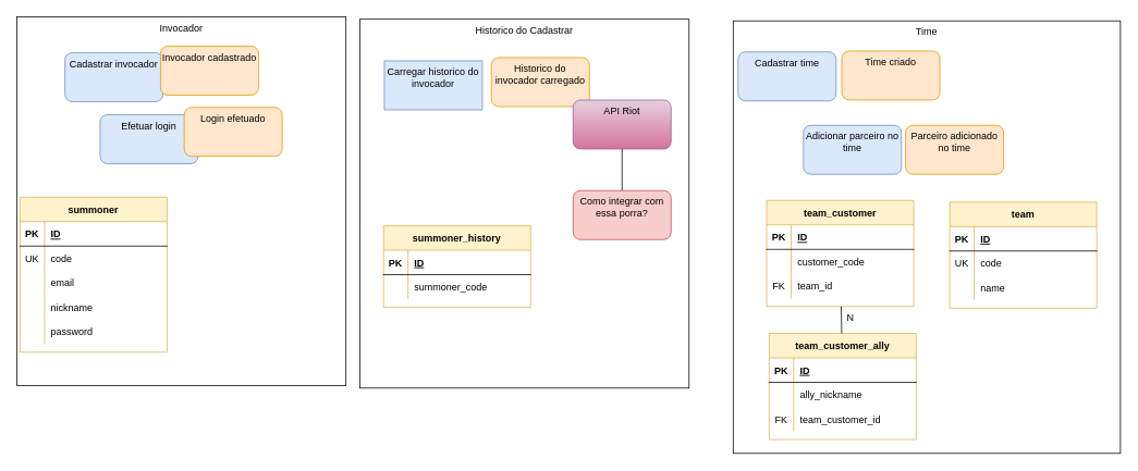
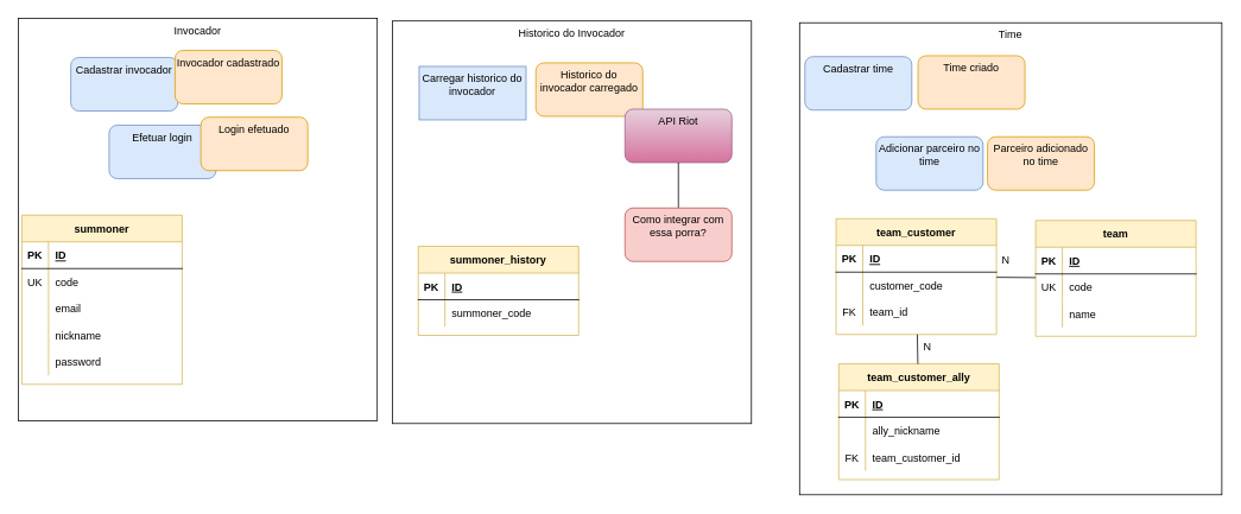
  <mxCell id="0" />
  <mxCell id="1" parent="0" />
  <mxCell id="2" value="Time" style="rounded=0;whiteSpace=wrap;html=1;verticalAlign=top;" vertex="1" parent="1"><mxGeometry x="897" y="25" width="474" height="530" as="geometry" /></mxCell>
  <mxCell id="3" value="Invocador" style="rounded=0;whiteSpace=wrap;html=1;verticalAlign=top;" vertex="1" parent="1"><mxGeometry x="20" y="20" width="403" height="452" as="geometry" /></mxCell>
  <mxCell id="4" value="Cadastrar invocador" style="rounded=1;whiteSpace=wrap;html=1;fillColor=#dae8fc;strokeColor=#6c8ebf;align=center;verticalAlign=top;" vertex="1" parent="1"><mxGeometry x="79" y="64" width="120" height="60" as="geometry" /></mxCell>
  <mxCell id="5" value="summoner" style="shape=table;startSize=30;container=1;collapsible=1;childLayout=tableLayout;fixedRows=1;rowLines=0;fontStyle=1;align=center;resizeLast=1;fillColor=#fff2cc;strokeColor=#d6b656;" vertex="1" parent="1"><mxGeometry x="24" y="241" width="180" height="190" as="geometry" /></mxCell>
  <mxCell id="6" value="" style="shape=tableRow;horizontal=0;startSize=0;swimlaneHead=0;swimlaneBody=0;fillColor=none;collapsible=0;dropTarget=0;points=[[0,0.5],[1,0.5]];portConstraint=eastwest;top=0;left=0;right=0;bottom=1;" vertex="1" parent="5"><mxGeometry y="30" width="180" height="30" as="geometry" /></mxCell>
  <mxCell id="7" value="PK" style="shape=partialRectangle;connectable=0;fillColor=none;top=0;left=0;bottom=0;right=0;fontStyle=1;overflow=hidden;" vertex="1" parent="6"><mxGeometry width="30" height="30" as="geometry"><mxRectangle width="30" height="30" as="alternateBounds" /></mxGeometry></mxCell>
  <mxCell id="8" value="ID" style="shape=partialRectangle;connectable=0;fillColor=none;top=0;left=0;bottom=0;right=0;align=left;spacingLeft=6;fontStyle=5;overflow=hidden;" vertex="1" parent="6"><mxGeometry x="30" width="150" height="30" as="geometry"><mxRectangle width="150" height="30" as="alternateBounds" /></mxGeometry></mxCell>
  <mxCell id="9" value="" style="shape=tableRow;horizontal=0;startSize=0;swimlaneHead=0;swimlaneBody=0;fillColor=none;collapsible=0;dropTarget=0;points=[[0,0.5],[1,0.5]];portConstraint=eastwest;top=0;left=0;right=0;bottom=0;" vertex="1" parent="5"><mxGeometry y="60" width="180" height="30" as="geometry" /></mxCell>
  <mxCell id="10" value="UK" style="shape=partialRectangle;connectable=0;fillColor=none;top=0;left=0;bottom=0;right=0;editable=1;overflow=hidden;" vertex="1" parent="9"><mxGeometry width="30" height="30" as="geometry"><mxRectangle width="30" height="30" as="alternateBounds" /></mxGeometry></mxCell>
  <mxCell id="11" value="code" style="shape=partialRectangle;connectable=0;fillColor=none;top=0;left=0;bottom=0;right=0;align=left;spacingLeft=6;overflow=hidden;" vertex="1" parent="9"><mxGeometry x="30" width="150" height="30" as="geometry"><mxRectangle width="150" height="30" as="alternateBounds" /></mxGeometry></mxCell>
  <mxCell id="12" value="" style="shape=tableRow;horizontal=0;startSize=0;swimlaneHead=0;swimlaneBody=0;fillColor=none;collapsible=0;dropTarget=0;points=[[0,0.5],[1,0.5]];portConstraint=eastwest;top=0;left=0;right=0;bottom=0;" vertex="1" parent="5"><mxGeometry y="90" width="180" height="30" as="geometry" /></mxCell>
  <mxCell id="13" value="" style="shape=partialRectangle;connectable=0;fillColor=none;top=0;left=0;bottom=0;right=0;editable=1;overflow=hidden;" vertex="1" parent="12"><mxGeometry width="30" height="30" as="geometry"><mxRectangle width="30" height="30" as="alternateBounds" /></mxGeometry></mxCell>
  <mxCell id="14" value="email" style="shape=partialRectangle;connectable=0;fillColor=none;top=0;left=0;bottom=0;right=0;align=left;spacingLeft=6;overflow=hidden;" vertex="1" parent="12"><mxGeometry x="30" width="150" height="30" as="geometry"><mxRectangle width="150" height="30" as="alternateBounds" /></mxGeometry></mxCell>
  <mxCell id="15" value="" style="shape=tableRow;horizontal=0;startSize=0;swimlaneHead=0;swimlaneBody=0;fillColor=none;collapsible=0;dropTarget=0;points=[[0,0.5],[1,0.5]];portConstraint=eastwest;top=0;left=0;right=0;bottom=0;" vertex="1" parent="5"><mxGeometry y="120" width="180" height="30" as="geometry" /></mxCell>
  <mxCell id="16" value="" style="shape=partialRectangle;connectable=0;fillColor=none;top=0;left=0;bottom=0;right=0;editable=1;overflow=hidden;" vertex="1" parent="15"><mxGeometry width="30" height="30" as="geometry"><mxRectangle width="30" height="30" as="alternateBounds" /></mxGeometry></mxCell>
  <mxCell id="17" value="nickname" style="shape=partialRectangle;connectable=0;fillColor=none;top=0;left=0;bottom=0;right=0;align=left;spacingLeft=6;overflow=hidden;" vertex="1" parent="15"><mxGeometry x="30" width="150" height="30" as="geometry"><mxRectangle width="150" height="30" as="alternateBounds" /></mxGeometry></mxCell>
  <mxCell id="18" value="" style="shape=tableRow;horizontal=0;startSize=0;swimlaneHead=0;swimlaneBody=0;fillColor=none;collapsible=0;dropTarget=0;points=[[0,0.5],[1,0.5]];portConstraint=eastwest;top=0;left=0;right=0;bottom=0;" vertex="1" parent="5"><mxGeometry y="150" width="180" height="30" as="geometry" /></mxCell>
  <mxCell id="19" value="" style="shape=partialRectangle;connectable=0;fillColor=none;top=0;left=0;bottom=0;right=0;editable=1;overflow=hidden;" vertex="1" parent="18"><mxGeometry width="30" height="30" as="geometry"><mxRectangle width="30" height="30" as="alternateBounds" /></mxGeometry></mxCell>
  <mxCell id="20" value="password" style="shape=partialRectangle;connectable=0;fillColor=none;top=0;left=0;bottom=0;right=0;align=left;spacingLeft=6;overflow=hidden;" vertex="1" parent="18"><mxGeometry x="30" width="150" height="30" as="geometry"><mxRectangle width="150" height="30" as="alternateBounds" /></mxGeometry></mxCell>
  <mxCell id="21" value="Invocador cadastrado" style="rounded=1;whiteSpace=wrap;html=1;fillColor=#ffe6cc;strokeColor=#d79b00;align=center;verticalAlign=top;" vertex="1" parent="1"><mxGeometry x="196" y="56" width="120" height="60" as="geometry" /></mxCell>
  <mxCell id="22" value="Cadastrar time" style="rounded=1;whiteSpace=wrap;html=1;fillColor=#dae8fc;strokeColor=#6c8ebf;align=center;verticalAlign=top;" vertex="1" parent="1"><mxGeometry x="903" y="63" width="120" height="60" as="geometry" /></mxCell>
  <mxCell id="23" value="Time criado" style="rounded=1;whiteSpace=wrap;html=1;fillColor=#ffe6cc;strokeColor=#d79b00;align=center;verticalAlign=top;" vertex="1" parent="1"><mxGeometry x="1030" y="62" width="120" height="60" as="geometry" /></mxCell>
  <mxCell id="24" value="Parceiro adicionado no time" style="rounded=1;whiteSpace=wrap;html=1;fillColor=#ffe6cc;strokeColor=#d79b00;align=center;verticalAlign=top;" vertex="1" parent="1"><mxGeometry x="1108" y="153" width="120" height="60" as="geometry" /></mxCell>
  <mxCell id="25" value="Adicionar parceiro no time" style="rounded=1;whiteSpace=wrap;html=1;fillColor=#dae8fc;strokeColor=#6c8ebf;align=center;verticalAlign=top;" vertex="1" parent="1"><mxGeometry x="983" y="153" width="120" height="60" as="geometry" /></mxCell>
  <mxCell id="26" value="team" style="shape=table;startSize=30;container=1;collapsible=1;childLayout=tableLayout;fixedRows=1;rowLines=0;fontStyle=1;align=center;resizeLast=1;fillColor=#fff2cc;strokeColor=#d6b656;" vertex="1" parent="1"><mxGeometry x="1162" y="247" width="180" height="130" as="geometry" /></mxCell>
  <mxCell id="27" value="" style="shape=tableRow;horizontal=0;startSize=0;swimlaneHead=0;swimlaneBody=0;fillColor=none;collapsible=0;dropTarget=0;points=[[0,0.5],[1,0.5]];portConstraint=eastwest;top=0;left=0;right=0;bottom=1;" vertex="1" parent="26"><mxGeometry y="30" width="180" height="30" as="geometry" /></mxCell>
  <mxCell id="28" value="PK" style="shape=partialRectangle;connectable=0;fillColor=none;top=0;left=0;bottom=0;right=0;fontStyle=1;overflow=hidden;" vertex="1" parent="27"><mxGeometry width="30" height="30" as="geometry"><mxRectangle width="30" height="30" as="alternateBounds" /></mxGeometry></mxCell>
  <mxCell id="29" value="ID" style="shape=partialRectangle;connectable=0;fillColor=none;top=0;left=0;bottom=0;right=0;align=left;spacingLeft=6;fontStyle=5;overflow=hidden;" vertex="1" parent="27"><mxGeometry x="30" width="150" height="30" as="geometry"><mxRectangle width="150" height="30" as="alternateBounds" /></mxGeometry></mxCell>
  <mxCell id="30" value="" style="shape=tableRow;horizontal=0;startSize=0;swimlaneHead=0;swimlaneBody=0;fillColor=none;collapsible=0;dropTarget=0;points=[[0,0.5],[1,0.5]];portConstraint=eastwest;top=0;left=0;right=0;bottom=0;" vertex="1" parent="26"><mxGeometry y="60" width="180" height="30" as="geometry" /></mxCell>
  <mxCell id="31" value="UK" style="shape=partialRectangle;connectable=0;fillColor=none;top=0;left=0;bottom=0;right=0;editable=1;overflow=hidden;" vertex="1" parent="30"><mxGeometry width="30" height="30" as="geometry"><mxRectangle width="30" height="30" as="alternateBounds" /></mxGeometry></mxCell>
  <mxCell id="32" value="code" style="shape=partialRectangle;connectable=0;fillColor=none;top=0;left=0;bottom=0;right=0;align=left;spacingLeft=6;overflow=hidden;" vertex="1" parent="30"><mxGeometry x="30" width="150" height="30" as="geometry"><mxRectangle width="150" height="30" as="alternateBounds" /></mxGeometry></mxCell>
  <mxCell id="33" value="" style="shape=tableRow;horizontal=0;startSize=0;swimlaneHead=0;swimlaneBody=0;fillColor=none;collapsible=0;dropTarget=0;points=[[0,0.5],[1,0.5]];portConstraint=eastwest;top=0;left=0;right=0;bottom=0;" vertex="1" parent="26"><mxGeometry y="90" width="180" height="30" as="geometry" /></mxCell>
  <mxCell id="34" value="" style="shape=partialRectangle;connectable=0;fillColor=none;top=0;left=0;bottom=0;right=0;editable=1;overflow=hidden;" vertex="1" parent="33"><mxGeometry width="30" height="30" as="geometry"><mxRectangle width="30" height="30" as="alternateBounds" /></mxGeometry></mxCell>
  <mxCell id="35" value="name" style="shape=partialRectangle;connectable=0;fillColor=none;top=0;left=0;bottom=0;right=0;align=left;spacingLeft=6;overflow=hidden;" vertex="1" parent="33"><mxGeometry x="30" width="150" height="30" as="geometry"><mxRectangle width="150" height="30" as="alternateBounds" /></mxGeometry></mxCell>
  <mxCell id="36" value="team_customer" style="shape=table;startSize=30;container=1;collapsible=1;childLayout=tableLayout;fixedRows=1;rowLines=0;fontStyle=1;align=center;resizeLast=1;fillColor=#fff2cc;strokeColor=#d6b656;" vertex="1" parent="1"><mxGeometry x="938" y="245" width="180" height="130" as="geometry" /></mxCell>
  <mxCell id="37" value="" style="shape=tableRow;horizontal=0;startSize=0;swimlaneHead=0;swimlaneBody=0;fillColor=none;collapsible=0;dropTarget=0;points=[[0,0.5],[1,0.5]];portConstraint=eastwest;top=0;left=0;right=0;bottom=1;" vertex="1" parent="36"><mxGeometry y="30" width="180" height="30" as="geometry" /></mxCell>
  <mxCell id="38" value="PK" style="shape=partialRectangle;connectable=0;fillColor=none;top=0;left=0;bottom=0;right=0;fontStyle=1;overflow=hidden;" vertex="1" parent="37"><mxGeometry width="30" height="30" as="geometry"><mxRectangle width="30" height="30" as="alternateBounds" /></mxGeometry></mxCell>
  <mxCell id="39" value="ID" style="shape=partialRectangle;connectable=0;fillColor=none;top=0;left=0;bottom=0;right=0;align=left;spacingLeft=6;fontStyle=5;overflow=hidden;" vertex="1" parent="37"><mxGeometry x="30" width="150" height="30" as="geometry"><mxRectangle width="150" height="30" as="alternateBounds" /></mxGeometry></mxCell>
  <mxCell id="40" value="" style="shape=tableRow;horizontal=0;startSize=0;swimlaneHead=0;swimlaneBody=0;fillColor=none;collapsible=0;dropTarget=0;points=[[0,0.5],[1,0.5]];portConstraint=eastwest;top=0;left=0;right=0;bottom=0;" vertex="1" parent="36"><mxGeometry y="60" width="180" height="30" as="geometry" /></mxCell>
  <mxCell id="41" value="" style="shape=partialRectangle;connectable=0;fillColor=none;top=0;left=0;bottom=0;right=0;editable=1;overflow=hidden;" vertex="1" parent="40"><mxGeometry width="30" height="30" as="geometry"><mxRectangle width="30" height="30" as="alternateBounds" /></mxGeometry></mxCell>
  <mxCell id="42" value="customer_code" style="shape=partialRectangle;connectable=0;fillColor=none;top=0;left=0;bottom=0;right=0;align=left;spacingLeft=6;overflow=hidden;" vertex="1" parent="40"><mxGeometry x="30" width="150" height="30" as="geometry"><mxRectangle width="150" height="30" as="alternateBounds" /></mxGeometry></mxCell>
  <mxCell id="43" value="" style="shape=tableRow;horizontal=0;startSize=0;swimlaneHead=0;swimlaneBody=0;fillColor=none;collapsible=0;dropTarget=0;points=[[0,0.5],[1,0.5]];portConstraint=eastwest;top=0;left=0;right=0;bottom=0;" vertex="1" parent="36"><mxGeometry y="90" width="180" height="30" as="geometry" /></mxCell>
  <mxCell id="44" value="FK" style="shape=partialRectangle;connectable=0;fillColor=none;top=0;left=0;bottom=0;right=0;editable=1;overflow=hidden;" vertex="1" parent="43"><mxGeometry width="30" height="30" as="geometry"><mxRectangle width="30" height="30" as="alternateBounds" /></mxGeometry></mxCell>
  <mxCell id="45" value="team_id" style="shape=partialRectangle;connectable=0;fillColor=none;top=0;left=0;bottom=0;right=0;align=left;spacingLeft=6;overflow=hidden;" vertex="1" parent="43"><mxGeometry x="30" width="150" height="30" as="geometry"><mxRectangle width="150" height="30" as="alternateBounds" /></mxGeometry></mxCell>
+ <mxCell id="46" value="" style="endArrow=none;html=1;rounded=0;" edge="1" parent="1" source="26" target="36"><mxGeometry relative="1" as="geometry"><mxPoint x="1227.237" y="385" as="sourcePoint" /><mxPoint x="1085" y="491.56" as="targetPoint" /></mxGeometry></mxCell>
+ <mxCell id="47" value="N" style="resizable=0;html=1;align=right;verticalAlign=bottom;" connectable="0" vertex="1" parent="46"><mxGeometry x="1" relative="1" as="geometry"><mxPoint x="15" y="-11" as="offset" /></mxGeometry></mxCell>
  <mxCell id="48" value="team_customer_ally" style="shape=table;startSize=30;container=1;collapsible=1;childLayout=tableLayout;fixedRows=1;rowLines=0;fontStyle=1;align=center;resizeLast=1;fillColor=#fff2cc;strokeColor=#d6b656;" vertex="1" parent="1"><mxGeometry x="941" y="408" width="180" height="130" as="geometry" /></mxCell>
  <mxCell id="49" value="" style="shape=tableRow;horizontal=0;startSize=0;swimlaneHead=0;swimlaneBody=0;fillColor=none;collapsible=0;dropTarget=0;points=[[0,0.5],[1,0.5]];portConstraint=eastwest;top=0;left=0;right=0;bottom=1;" vertex="1" parent="48"><mxGeometry y="30" width="180" height="30" as="geometry" /></mxCell>
  <mxCell id="50" value="PK" style="shape=partialRectangle;connectable=0;fillColor=none;top=0;left=0;bottom=0;right=0;fontStyle=1;overflow=hidden;" vertex="1" parent="49"><mxGeometry width="30" height="30" as="geometry"><mxRectangle width="30" height="30" as="alternateBounds" /></mxGeometry></mxCell>
  <mxCell id="51" value="ID" style="shape=partialRectangle;connectable=0;fillColor=none;top=0;left=0;bottom=0;right=0;align=left;spacingLeft=6;fontStyle=5;overflow=hidden;" vertex="1" parent="49"><mxGeometry x="30" width="150" height="30" as="geometry"><mxRectangle width="150" height="30" as="alternateBounds" /></mxGeometry></mxCell>
  <mxCell id="52" value="" style="shape=tableRow;horizontal=0;startSize=0;swimlaneHead=0;swimlaneBody=0;fillColor=none;collapsible=0;dropTarget=0;points=[[0,0.5],[1,0.5]];portConstraint=eastwest;top=0;left=0;right=0;bottom=0;" vertex="1" parent="48"><mxGeometry y="60" width="180" height="30" as="geometry" /></mxCell>
  <mxCell id="53" value="" style="shape=partialRectangle;connectable=0;fillColor=none;top=0;left=0;bottom=0;right=0;editable=1;overflow=hidden;" vertex="1" parent="52"><mxGeometry width="30" height="30" as="geometry"><mxRectangle width="30" height="30" as="alternateBounds" /></mxGeometry></mxCell>
  <mxCell id="54" value="ally_nickname" style="shape=partialRectangle;connectable=0;fillColor=none;top=0;left=0;bottom=0;right=0;align=left;spacingLeft=6;overflow=hidden;" vertex="1" parent="52"><mxGeometry x="30" width="150" height="30" as="geometry"><mxRectangle width="150" height="30" as="alternateBounds" /></mxGeometry></mxCell>
  <mxCell id="55" value="" style="shape=tableRow;horizontal=0;startSize=0;swimlaneHead=0;swimlaneBody=0;fillColor=none;collapsible=0;dropTarget=0;points=[[0,0.5],[1,0.5]];portConstraint=eastwest;top=0;left=0;right=0;bottom=0;" vertex="1" parent="48"><mxGeometry y="90" width="180" height="30" as="geometry" /></mxCell>
  <mxCell id="56" value="FK" style="shape=partialRectangle;connectable=0;fillColor=none;top=0;left=0;bottom=0;right=0;editable=1;overflow=hidden;" vertex="1" parent="55"><mxGeometry width="30" height="30" as="geometry"><mxRectangle width="30" height="30" as="alternateBounds" /></mxGeometry></mxCell>
  <mxCell id="57" value="team_customer_id" style="shape=partialRectangle;connectable=0;fillColor=none;top=0;left=0;bottom=0;right=0;align=left;spacingLeft=6;overflow=hidden;" vertex="1" parent="55"><mxGeometry x="30" width="150" height="30" as="geometry"><mxRectangle width="150" height="30" as="alternateBounds" /></mxGeometry></mxCell>
  <mxCell id="58" value="" style="endArrow=none;html=1;rounded=0;" edge="1" parent="1" source="36" target="48"><mxGeometry relative="1" as="geometry"><mxPoint x="1172" y="321.196" as="sourcePoint" /><mxPoint x="1128" y="320.804" as="targetPoint" /></mxGeometry></mxCell>
  <mxCell id="59" value="N" style="resizable=0;html=1;align=right;verticalAlign=bottom;" connectable="0" vertex="1" parent="58"><mxGeometry x="1" relative="1" as="geometry"><mxPoint x="15" y="-11" as="offset" /></mxGeometry></mxCell>
  <mxCell id="60" value="Efetuar login" style="rounded=1;whiteSpace=wrap;html=1;fillColor=#dae8fc;strokeColor=#6c8ebf;align=center;verticalAlign=top;" vertex="1" parent="1"><mxGeometry x="122" y="140" width="120" height="60" as="geometry" /></mxCell>
  <mxCell id="61" value="Login efetuado" style="rounded=1;whiteSpace=wrap;html=1;fillColor=#ffe6cc;strokeColor=#d79b00;align=center;verticalAlign=top;" vertex="1" parent="1"><mxGeometry x="225" y="131" width="120" height="60" as="geometry" /></mxCell>
- <mxCell id="62" value="Historico do Cadastrar" style="rounded=0;whiteSpace=wrap;html=1;verticalAlign=top;" vertex="1" parent="1"><mxGeometry x="440" y="23" width="403" height="452" as="geometry" /></mxCell>
+ <mxCell id="62" value="Historico do Invocador" style="rounded=0;whiteSpace=wrap;html=1;verticalAlign=top;" vertex="1" parent="1"><mxGeometry x="440" y="23" width="403" height="452" as="geometry" /></mxCell>
  <mxCell id="63" value="Historico do invocador carregado" style="rounded=1;whiteSpace=wrap;html=1;fillColor=#ffe6cc;strokeColor=#d79b00;align=center;verticalAlign=top;" vertex="1" parent="1"><mxGeometry x="601" y="70" width="120" height="60" as="geometry" /></mxCell>
  <mxCell id="64" value="Carregar historico do invocador" style="whiteSpace=wrap;html=1;fillColor=#dae8fc;strokeColor=#6c8ebf;align=center;verticalAlign=top;rounded=0;" vertex="1" parent="1"><mxGeometry x="470" y="74" width="120" height="60" as="geometry" /></mxCell>
  <mxCell id="65" value="API Riot" style="rounded=1;whiteSpace=wrap;html=1;fillColor=#e6d0de;strokeColor=#996185;align=center;verticalAlign=top;gradientColor=#d5739d;" vertex="1" parent="1"><mxGeometry x="701" y="122" width="120" height="60" as="geometry" /></mxCell>
  <mxCell id="66" value="summoner_history" style="shape=table;startSize=30;container=1;collapsible=1;childLayout=tableLayout;fixedRows=1;rowLines=0;fontStyle=1;align=center;resizeLast=1;fillColor=#fff2cc;strokeColor=#d6b656;" vertex="1" parent="1"><mxGeometry x="469" y="276" width="180" height="100" as="geometry" /></mxCell>
  <mxCell id="67" value="" style="shape=tableRow;horizontal=0;startSize=0;swimlaneHead=0;swimlaneBody=0;fillColor=none;collapsible=0;dropTarget=0;points=[[0,0.5],[1,0.5]];portConstraint=eastwest;top=0;left=0;right=0;bottom=1;" vertex="1" parent="66"><mxGeometry y="30" width="180" height="30" as="geometry" /></mxCell>
  <mxCell id="68" value="PK" style="shape=partialRectangle;connectable=0;fillColor=none;top=0;left=0;bottom=0;right=0;fontStyle=1;overflow=hidden;" vertex="1" parent="67"><mxGeometry width="30" height="30" as="geometry"><mxRectangle width="30" height="30" as="alternateBounds" /></mxGeometry></mxCell>
  <mxCell id="69" value="ID" style="shape=partialRectangle;connectable=0;fillColor=none;top=0;left=0;bottom=0;right=0;align=left;spacingLeft=6;fontStyle=5;overflow=hidden;" vertex="1" parent="67"><mxGeometry x="30" width="150" height="30" as="geometry"><mxRectangle width="150" height="30" as="alternateBounds" /></mxGeometry></mxCell>
  <mxCell id="70" value="" style="shape=tableRow;horizontal=0;startSize=0;swimlaneHead=0;swimlaneBody=0;fillColor=none;collapsible=0;dropTarget=0;points=[[0,0.5],[1,0.5]];portConstraint=eastwest;top=0;left=0;right=0;bottom=0;" vertex="1" parent="66"><mxGeometry y="60" width="180" height="30" as="geometry" /></mxCell>
  <mxCell id="71" value="" style="shape=partialRectangle;connectable=0;fillColor=none;top=0;left=0;bottom=0;right=0;editable=1;overflow=hidden;" vertex="1" parent="70"><mxGeometry width="30" height="30" as="geometry"><mxRectangle width="30" height="30" as="alternateBounds" /></mxGeometry></mxCell>
  <mxCell id="72" value="summoner_code" style="shape=partialRectangle;connectable=0;fillColor=none;top=0;left=0;bottom=0;right=0;align=left;spacingLeft=6;overflow=hidden;" vertex="1" parent="70"><mxGeometry x="30" width="150" height="30" as="geometry"><mxRectangle width="150" height="30" as="alternateBounds" /></mxGeometry></mxCell>
  <mxCell id="73" style="edgeStyle=orthogonalEdgeStyle;rounded=0;orthogonalLoop=1;jettySize=auto;html=1;endArrow=none;" edge="1" parent="1" source="74" target="65"><mxGeometry relative="1" as="geometry" /></mxCell>
  <mxCell id="74" value="Como integrar com essa porra?" style="rounded=1;whiteSpace=wrap;html=1;fillColor=#f8cecc;strokeColor=#b85450;align=center;verticalAlign=top;" vertex="1" parent="1"><mxGeometry x="701" y="233" width="120" height="60" as="geometry" /></mxCell>
